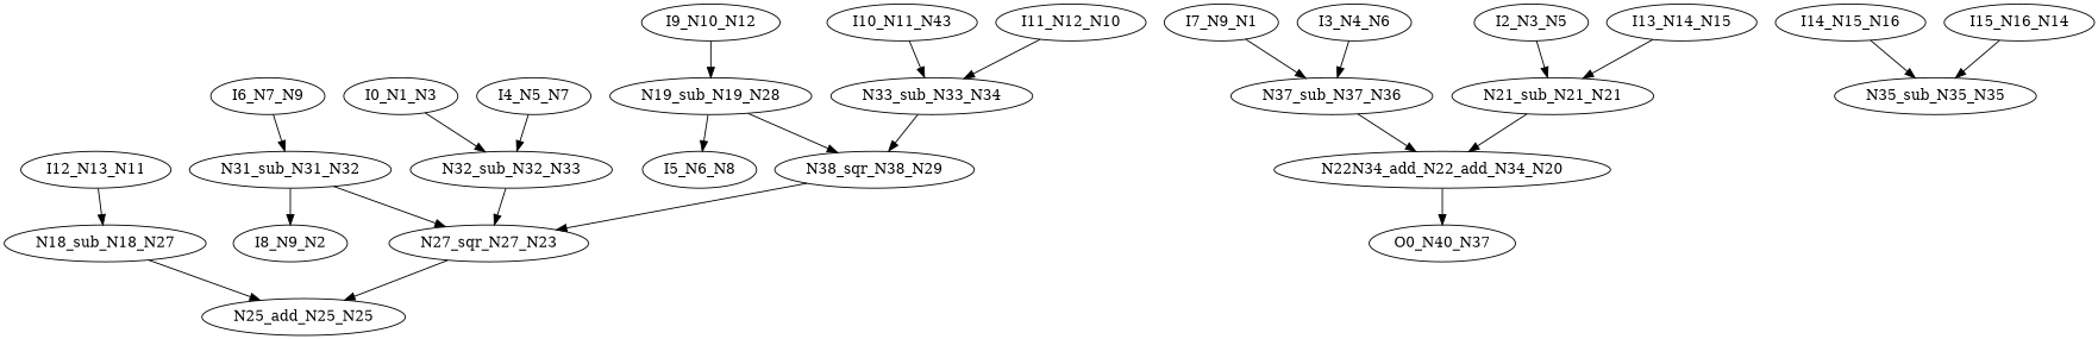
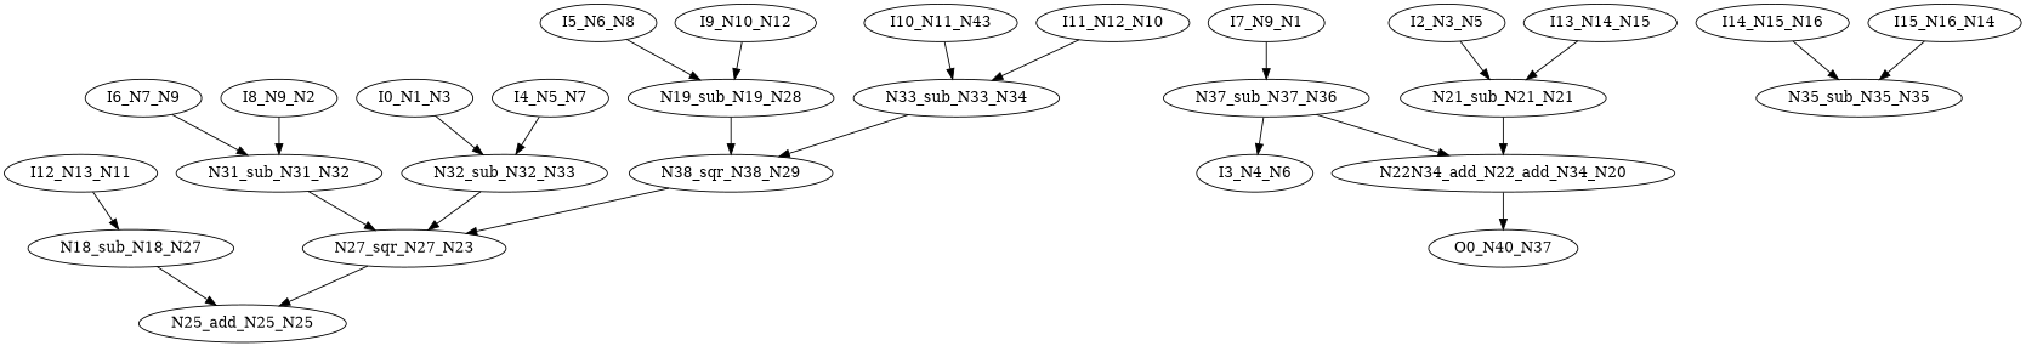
  digraph {
    node [color=black ntype=invar]
    n1 [label=N38_sqr_N38_N29 ntype=operation]
    n2 [label=N27_sqr_N27_N23 ntype=operation]
    n3 [label=N25_add_N25_N25 ntype=operation]
    n4 [label=N19_sub_N19_N28 ntype=operation]
    n5 [label=N21_sub_N21_N21 ntype=operation]
    n6 [label=N22N34_add_N22_add_N34_N20 ntype=operation]
    n7 [label=O0_N40_N37 ntype=outvar]
    n8 [label=N18_sub_N18_N27 ntype=operation]
    n9 [label=I5_N6_N8]
    n10 [label=I6_N7_N9]
    n11 [label=N31_sub_N31_N32 ntype=operation]
    n12 [label=I7_N9_N1]
    n13 [label=N37_sub_N37_N36 ntype=operation]
    n14 [label=I8_N9_N2]
    n15 [label=I0_N1_N3]
    n16 [label=N32_sub_N32_N33 ntype=operation]
    n17 [label=I2_N3_N5]
    n18 [label=I3_N4_N6]
    n19 [label=I4_N5_N7]
    n20 [label=I9_N10_N12]
    n21 [label=I10_N11_N43]
    n22 [label=N33_sub_N33_N34 ntype=operation]
    n23 [label=I11_N12_N10]
    n24 [label=I12_N13_N11]
    n25 [label=I14_N15_N16]
    n26 [label=N35_sub_N35_N35 ntype=operation]
    n27 [label=I15_N16_N14]
    n28 [label=I13_N14_N15]
    n1 -> n2
    n2 -> n3
    n4 -> n1
    n5 -> n6
    n6 -> n7
    n8 -> n3
-   n4 -> n9
+   n9 -> n4
    n10 -> n11
    n11 -> n2
    n12 -> n13
    n13 -> n6
-   n11 -> n14
+   n14 -> n11
    n15 -> n16
    n16 -> n2
    n17 -> n5
-   n18 -> n13
+   n13 -> n18
    n19 -> n16
    n20 -> n4
    n21 -> n22
    n22 -> n1
    n23 -> n22
    n24 -> n8
    n25 -> n26
    n27 -> n26
    n28 -> n5
  }
